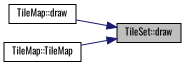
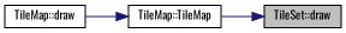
  digraph {
    fontname=Oswald
    rankdir=RL
    node [color=black fillcolor=white fontname=Oswald fontsize=10 shape=record style=filled]
    edge [color=midnightblue dir=back fontname=Oswald fontsize=10 labelfontname=Helvetica labelfontsize=10 style=solid]
    n1 [fillcolor=grey75 fontcolor=black height=0.2 label="TileSet::draw" width=0.4]
    n2 [height=0.2 label="TileMap::draw" width=0.4]
    n3 [height=0.2 label="TileMap::TileMap" width=0.4]
-   n1 -> n2
+   n3 -> n2
    n1 -> n3
  }
